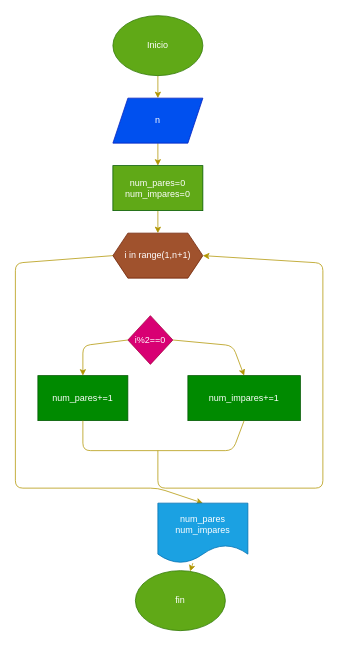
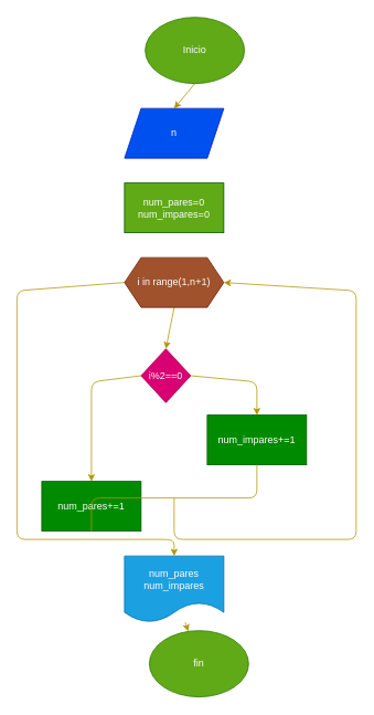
  <mxCell id="0" />
  <mxCell id="1" parent="0" />
  <mxCell id="2" style="edgeStyle=none;html=1;exitX=0.5;exitY=1;exitDx=0;exitDy=0;entryX=0.5;entryY=0;entryDx=0;entryDy=0;fillColor=#e3c800;strokeColor=#B09500;" parent="1" source="3" target="5" edge="1"><mxGeometry relative="1" as="geometry" /></mxCell>
- <mxCell id="3" value="Inicio" style="ellipse;whiteSpace=wrap;html=1;fillColor=#60a917;fontColor=#ffffff;strokeColor=#2D7600;" parent="1" vertex="1"><mxGeometry x="150" y="20" width="120" height="80" as="geometry" /></mxCell>
- <mxCell id="4" style="edgeStyle=none;html=1;exitX=0.5;exitY=1;exitDx=0;exitDy=0;entryX=0.5;entryY=0;entryDx=0;entryDy=0;fillColor=#e3c800;strokeColor=#B09500;" parent="1" source="5" target="7" edge="1"><mxGeometry relative="1" as="geometry" /></mxCell>
+ <mxCell id="3" value="Inicio" style="ellipse;whiteSpace=wrap;html=1;fillColor=#60a917;fontColor=#ffffff;strokeColor=#2D7600;" parent="1" vertex="1"><mxGeometry x="175" y="20" width="120" height="80" as="geometry" /></mxCell>
  <mxCell id="5" value="n" style="shape=parallelogram;perimeter=parallelogramPerimeter;whiteSpace=wrap;html=1;fixedSize=1;fillColor=#0050ef;fontColor=#ffffff;strokeColor=#001DBC;" parent="1" vertex="1"><mxGeometry x="150" y="130" width="120" height="60" as="geometry" /></mxCell>
- <mxCell id="6" style="edgeStyle=none;html=1;exitX=0.5;exitY=1;exitDx=0;exitDy=0;entryX=0.5;entryY=0;entryDx=0;entryDy=0;fillColor=#e3c800;strokeColor=#B09500;" parent="1" source="7" target="10" edge="1"><mxGeometry relative="1" as="geometry" /></mxCell>
  <mxCell id="7" value="num_pares=0&lt;br&gt;num_impares=0" style="rounded=0;whiteSpace=wrap;html=1;fillColor=#60a917;fontColor=#ffffff;strokeColor=#005700;" parent="1" vertex="1"><mxGeometry x="150" y="220" width="120" height="60" as="geometry" /></mxCell>
+ <mxCell id="8" style="edgeStyle=none;html=1;exitX=0.5;exitY=1;exitDx=0;exitDy=0;entryX=0.5;entryY=0;entryDx=0;entryDy=0;fillColor=#e3c800;strokeColor=#B09500;" parent="1" source="10" target="13" edge="1"><mxGeometry relative="1" as="geometry" /></mxCell>
  <mxCell id="9" style="edgeStyle=none;html=1;exitX=0;exitY=0.5;exitDx=0;exitDy=0;entryX=0.5;entryY=0;entryDx=0;entryDy=0;fillColor=#e3c800;strokeColor=#B09500;" parent="1" source="10" target="17" edge="1"><mxGeometry relative="1" as="geometry"><Array as="points"><mxPoint x="20" y="350" /><mxPoint x="20" y="650" /><mxPoint x="210" y="650" /></Array></mxGeometry></mxCell>
  <mxCell id="10" value="i in range(1,n+1)" style="shape=hexagon;perimeter=hexagonPerimeter2;whiteSpace=wrap;html=1;fixedSize=1;fillColor=#a0522d;fontColor=#ffffff;strokeColor=#6D1F00;" parent="1" vertex="1"><mxGeometry x="150" y="310" width="120" height="60" as="geometry" /></mxCell>
  <mxCell id="11" style="edgeStyle=none;html=1;exitX=1;exitY=0.5;exitDx=0;exitDy=0;entryX=0.5;entryY=0;entryDx=0;entryDy=0;fillColor=#e3c800;strokeColor=#B09500;" parent="1" source="13" target="14" edge="1"><mxGeometry relative="1" as="geometry"><Array as="points"><mxPoint x="310" y="460" /></Array></mxGeometry></mxCell>
  <mxCell id="12" style="edgeStyle=none;html=1;exitX=0;exitY=0.5;exitDx=0;exitDy=0;entryX=0.5;entryY=0;entryDx=0;entryDy=0;fillColor=#e3c800;strokeColor=#B09500;" parent="1" source="13" target="15" edge="1"><mxGeometry relative="1" as="geometry"><Array as="points"><mxPoint x="110" y="460" /></Array></mxGeometry></mxCell>
  <mxCell id="13" value="i%2==0" style="rhombus;whiteSpace=wrap;html=1;fillColor=#d80073;fontColor=#ffffff;strokeColor=#A50040;" parent="1" vertex="1"><mxGeometry x="170" y="420" width="60" height="65" as="geometry" /></mxCell>
- <mxCell id="14" value="num_impares+=1" style="rounded=0;whiteSpace=wrap;html=1;fillColor=#008a00;fontColor=#ffffff;strokeColor=#005700;" parent="1" vertex="1"><mxGeometry x="250" y="500" width="150" height="60" as="geometry" /></mxCell>
- <mxCell id="15" value="num_pares+=1" style="rounded=0;whiteSpace=wrap;html=1;fillColor=#008a00;fontColor=#ffffff;strokeColor=#005700;" parent="1" vertex="1"><mxGeometry x="50" y="500" width="120" height="60" as="geometry" /></mxCell>
+ <mxCell id="14" value="num_impares+=1" style="rounded=0;whiteSpace=wrap;html=1;fillColor=#008a00;fontColor=#ffffff;strokeColor=#005700;" parent="1" vertex="1"><mxGeometry x="250" y="500" width="120" height="60" as="geometry" /></mxCell>
+ <mxCell id="15" value="num_pares+=1" style="rounded=0;whiteSpace=wrap;html=1;fillColor=#008a00;fontColor=#ffffff;strokeColor=#005700;" parent="1" vertex="1"><mxGeometry x="50" y="580" width="120" height="60" as="geometry" /></mxCell>
  <mxCell id="16" style="edgeStyle=none;html=1;fillColor=#e3c800;strokeColor=#B09500;" parent="1" source="17" target="18" edge="1"><mxGeometry relative="1" as="geometry" /></mxCell>
- <mxCell id="17" value="num_pares&lt;br&gt;num_impares" style="shape=document;whiteSpace=wrap;html=1;boundedLbl=1;fillColor=#1ba1e2;fontColor=#ffffff;strokeColor=#006EAF;" parent="1" vertex="1"><mxGeometry x="210" y="670" width="120" height="80" as="geometry" /></mxCell>
+ <mxCell id="17" value="num_pares&lt;br&gt;num_impares" style="shape=document;whiteSpace=wrap;html=1;boundedLbl=1;fillColor=#1ba1e2;fontColor=#ffffff;strokeColor=#006EAF;" parent="1" vertex="1"><mxGeometry x="150" y="670" width="120" height="80" as="geometry" /></mxCell>
  <mxCell id="18" value="fin" style="ellipse;whiteSpace=wrap;html=1;fillColor=#60a917;fontColor=#ffffff;strokeColor=#2D7600;" parent="1" vertex="1"><mxGeometry x="180" y="760" width="120" height="80" as="geometry" /></mxCell>
  <mxCell id="19" value="" style="endArrow=none;html=1;exitX=0.5;exitY=1;exitDx=0;exitDy=0;entryX=0.5;entryY=1;entryDx=0;entryDy=0;fillColor=#e3c800;strokeColor=#B09500;" parent="1" source="15" target="14" edge="1"><mxGeometry width="50" height="50" relative="1" as="geometry"><mxPoint x="400" y="550" as="sourcePoint" /><mxPoint x="450" y="500" as="targetPoint" /><Array as="points"><mxPoint x="110" y="600" /><mxPoint x="310" y="600" /></Array></mxGeometry></mxCell>
  <mxCell id="20" value="" style="endArrow=classic;html=1;entryX=1;entryY=0.5;entryDx=0;entryDy=0;fillColor=#e3c800;strokeColor=#B09500;" parent="1" target="10" edge="1"><mxGeometry width="50" height="50" relative="1" as="geometry"><mxPoint x="210" y="600" as="sourcePoint" /><mxPoint x="450" y="600" as="targetPoint" /><Array as="points"><mxPoint x="210" y="650" /><mxPoint x="430" y="650" /><mxPoint x="430" y="350" /></Array></mxGeometry></mxCell>
